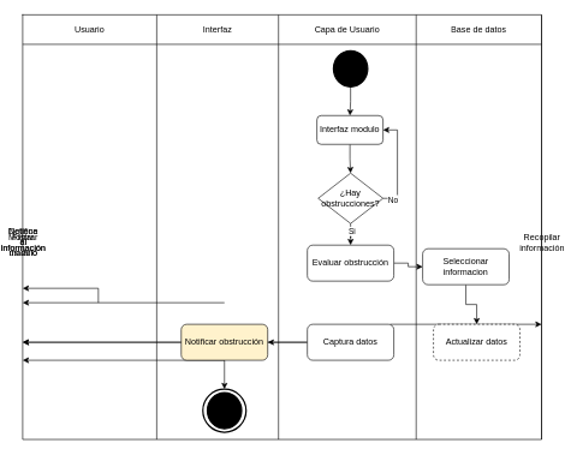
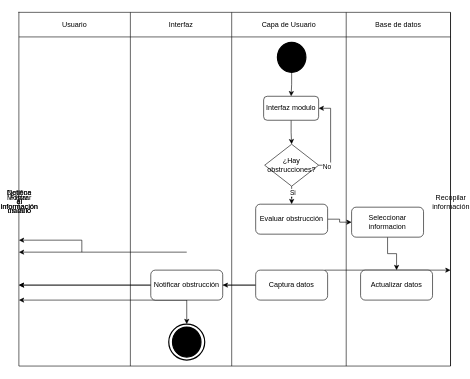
  <mxCell id="0" />
  <mxCell id="1" parent="0" />
  <mxCell id="2" value="" style="shape=table;startSize=0;container=1;collapsible=0;childLayout=tableLayout;" vertex="1" parent="1"><mxGeometry x="20" y="20" width="720" height="590" as="geometry" /></mxCell>
  <mxCell id="3" value="" style="shape=tableRow;horizontal=0;startSize=0;swimlaneHead=0;swimlaneBody=0;strokeColor=inherit;top=0;left=0;bottom=0;right=0;collapsible=0;dropTarget=0;fillColor=none;points=[[0,0.5],[1,0.5]];portConstraint=eastwest;" vertex="1" parent="2"><mxGeometry width="720" height="41" as="geometry" /></mxCell>
  <mxCell id="4" value="Usuario" style="shape=partialRectangle;html=1;whiteSpace=wrap;connectable=0;strokeColor=inherit;overflow=hidden;fillColor=none;top=0;left=0;bottom=0;right=0;pointerEvents=1;" vertex="1" parent="3"><mxGeometry width="186" height="41" as="geometry"><mxRectangle width="186" height="41" as="alternateBounds" /></mxGeometry></mxCell>
  <mxCell id="5" value="Interfaz" style="shape=partialRectangle;html=1;whiteSpace=wrap;connectable=0;strokeColor=inherit;overflow=hidden;fillColor=none;top=0;left=0;bottom=0;right=0;pointerEvents=1;" vertex="1" parent="3"><mxGeometry x="186" width="169" height="41" as="geometry"><mxRectangle width="169" height="41" as="alternateBounds" /></mxGeometry></mxCell>
  <mxCell id="6" value="Capa de Usuario" style="shape=partialRectangle;html=1;whiteSpace=wrap;connectable=0;strokeColor=inherit;overflow=hidden;fillColor=none;top=0;left=0;bottom=0;right=0;pointerEvents=1;" vertex="1" parent="3"><mxGeometry x="355" width="191" height="41" as="geometry"><mxRectangle width="191" height="41" as="alternateBounds" /></mxGeometry></mxCell>
  <mxCell id="7" value="Base de datos" style="shape=partialRectangle;html=1;whiteSpace=wrap;connectable=0;strokeColor=inherit;overflow=hidden;fillColor=none;top=0;left=0;bottom=0;right=0;pointerEvents=1;" vertex="1" parent="3"><mxGeometry x="546" width="174" height="41" as="geometry"><mxRectangle width="174" height="41" as="alternateBounds" /></mxGeometry></mxCell>
  <mxCell id="8" value="" style="shape=tableRow;horizontal=0;startSize=0;swimlaneHead=0;swimlaneBody=0;strokeColor=inherit;top=0;left=0;bottom=0;right=0;collapsible=0;dropTarget=0;fillColor=none;points=[[0,0.5],[1,0.5]];portConstraint=eastwest;" vertex="1" parent="2"><mxGeometry y="41" width="720" height="549" as="geometry" /></mxCell>
  <mxCell id="9" value="" style="shape=partialRectangle;html=1;whiteSpace=wrap;connectable=0;strokeColor=inherit;overflow=hidden;fillColor=none;top=0;left=0;bottom=0;right=0;pointerEvents=1;" vertex="1" parent="8"><mxGeometry width="186" height="549" as="geometry"><mxRectangle width="186" height="549" as="alternateBounds" /></mxGeometry></mxCell>
  <mxCell id="10" value="" style="shape=partialRectangle;html=1;whiteSpace=wrap;connectable=0;strokeColor=inherit;overflow=hidden;fillColor=none;top=0;left=0;bottom=0;right=0;pointerEvents=1;" vertex="1" parent="8"><mxGeometry x="186" width="169" height="549" as="geometry"><mxRectangle width="169" height="549" as="alternateBounds" /></mxGeometry></mxCell>
  <mxCell id="11" value="" style="shape=partialRectangle;html=1;whiteSpace=wrap;connectable=0;strokeColor=inherit;overflow=hidden;fillColor=none;top=0;left=0;bottom=0;right=0;pointerEvents=1;" vertex="1" parent="8"><mxGeometry x="355" width="191" height="549" as="geometry"><mxRectangle width="191" height="549" as="alternateBounds" /></mxGeometry></mxCell>
  <mxCell id="12" value="" style="shape=partialRectangle;html=1;whiteSpace=wrap;connectable=0;strokeColor=inherit;overflow=hidden;fillColor=none;top=0;left=0;bottom=0;right=0;pointerEvents=1;" vertex="1" parent="8"><mxGeometry x="546" width="174" height="549" as="geometry"><mxRectangle width="174" height="549" as="alternateBounds" /></mxGeometry></mxCell>
  <mxCell id="13" value="Recopilar información" style="rounded=1;whiteSpace=wrap;html=1;" vertex="1" parent="8"><mxGeometry x="720" height="549" as="geometry"><mxRectangle width="NaN" height="549" as="alternateBounds" /></mxGeometry></mxCell>
  <mxCell id="14" value="Mostrar información" style="rounded=1;whiteSpace=wrap;html=1;" vertex="1" parent="8"><mxGeometry height="549" as="geometry"><mxRectangle width="NaN" height="549" as="alternateBounds" /></mxGeometry></mxCell>
  <mxCell id="15" value="Filtrar Información" style="rounded=1;whiteSpace=wrap;html=1;" vertex="1" parent="8"><mxGeometry height="549" as="geometry"><mxRectangle width="NaN" height="549" as="alternateBounds" /></mxGeometry></mxCell>
  <mxCell id="16" value="" style="rhombus;whiteSpace=wrap;html=1;rounded=1;" vertex="1" parent="8"><mxGeometry height="549" as="geometry"><mxRectangle width="NaN" height="549" as="alternateBounds" /></mxGeometry></mxCell>
  <mxCell id="17" value="Detiene el modulo" style="rounded=1;whiteSpace=wrap;html=1;" vertex="1" parent="8"><mxGeometry height="549" as="geometry"><mxRectangle width="NaN" height="549" as="alternateBounds" /></mxGeometry></mxCell>
  <mxCell id="18" value="Notifica al usuario" style="rounded=1;whiteSpace=wrap;html=1;" vertex="1" parent="8"><mxGeometry height="549" as="geometry"><mxRectangle width="NaN" height="549" as="alternateBounds" /></mxGeometry></mxCell>
  <mxCell id="19" style="edgeStyle=orthogonalEdgeStyle;rounded=0;orthogonalLoop=1;jettySize=auto;html=1;exitX=0.5;exitY=1;exitDx=0;exitDy=0;entryX=0.5;entryY=0;entryDx=0;entryDy=0;" edge="1" parent="1" source="20" target="27"><mxGeometry relative="1" as="geometry" /></mxCell>
  <mxCell id="20" value="Interfaz modulo" style="rounded=1;whiteSpace=wrap;html=1;" vertex="1" parent="1"><mxGeometry x="428.25" y="160" width="91.75" height="40" as="geometry" /></mxCell>
  <mxCell id="21" value="" style="edgeStyle=orthogonalEdgeStyle;rounded=0;orthogonalLoop=1;jettySize=auto;html=1;" edge="1" parent="1" source="22" target="42"><mxGeometry relative="1" as="geometry" /></mxCell>
  <mxCell id="22" value="Evaluar obstrucción" style="rounded=1;whiteSpace=wrap;html=1;" vertex="1" parent="1"><mxGeometry x="415" y="340" width="120" height="50" as="geometry" /></mxCell>
  <mxCell id="23" style="edgeStyle=orthogonalEdgeStyle;rounded=0;orthogonalLoop=1;jettySize=auto;html=1;exitX=1;exitY=0.5;exitDx=0;exitDy=0;entryX=1;entryY=0.5;entryDx=0;entryDy=0;" edge="1" parent="1" source="27" target="20"><mxGeometry relative="1" as="geometry" /></mxCell>
  <mxCell id="24" value="No" style="edgeLabel;html=1;align=center;verticalAlign=middle;resizable=0;points=[];" vertex="1" connectable="0" parent="23"><mxGeometry x="-0.802" y="-1" relative="1" as="geometry"><mxPoint as="offset" /></mxGeometry></mxCell>
  <mxCell id="25" style="edgeStyle=orthogonalEdgeStyle;rounded=0;orthogonalLoop=1;jettySize=auto;html=1;exitX=0.5;exitY=1;exitDx=0;exitDy=0;" edge="1" parent="1" source="27" target="22"><mxGeometry relative="1" as="geometry" /></mxCell>
  <mxCell id="26" value="Si" style="edgeLabel;html=1;align=center;verticalAlign=middle;resizable=0;points=[];" vertex="1" connectable="0" parent="25"><mxGeometry x="-0.635" y="1" relative="1" as="geometry"><mxPoint y="1" as="offset" /></mxGeometry></mxCell>
  <mxCell id="27" value="¿Hay obstrucciones?" style="rhombus;whiteSpace=wrap;html=1;" vertex="1" parent="1"><mxGeometry x="430" y="240" width="90" height="70" as="geometry" /></mxCell>
  <mxCell id="28" value="" style="edgeStyle=orthogonalEdgeStyle;rounded=0;orthogonalLoop=1;jettySize=auto;html=1;" edge="1" parent="1" target="13"><mxGeometry relative="1" as="geometry"><mxPoint x="530" y="450" as="sourcePoint" /></mxGeometry></mxCell>
  <mxCell id="29" value="" style="edgeStyle=orthogonalEdgeStyle;rounded=0;orthogonalLoop=1;jettySize=auto;html=1;" edge="1" parent="1" target="14"><mxGeometry relative="1" as="geometry"><mxPoint x="300" y="420" as="sourcePoint" /></mxGeometry></mxCell>
  <mxCell id="30" value="" style="edgeStyle=orthogonalEdgeStyle;rounded=0;orthogonalLoop=1;jettySize=auto;html=1;" edge="1" parent="1" target="15"><mxGeometry relative="1" as="geometry"><mxPoint x="125" y="420" as="sourcePoint" /><Array as="points"><mxPoint x="125" y="400" /></Array></mxGeometry></mxCell>
  <mxCell id="31" value="" style="edgeStyle=orthogonalEdgeStyle;rounded=0;orthogonalLoop=1;jettySize=auto;html=1;" edge="1" parent="1" target="16"><mxGeometry relative="1" as="geometry"><mxPoint x="300" y="500" as="sourcePoint" /></mxGeometry></mxCell>
  <mxCell id="32" style="edgeStyle=orthogonalEdgeStyle;rounded=0;orthogonalLoop=1;jettySize=auto;html=1;exitX=0.5;exitY=1;exitDx=0;exitDy=0;exitPerimeter=0;entryX=0.5;entryY=0;entryDx=0;entryDy=0;" edge="1" parent="1" source="33" target="20"><mxGeometry relative="1" as="geometry" /></mxCell>
  <mxCell id="33" value="" style="strokeWidth=2;html=1;shape=mxgraph.flowchart.start_2;whiteSpace=wrap;fillColor=#000000;" vertex="1" parent="1"><mxGeometry x="451.25" y="70" width="47.5" height="50" as="geometry" /></mxCell>
  <mxCell id="34" value="" style="strokeWidth=2;html=1;shape=mxgraph.flowchart.start_2;whiteSpace=wrap;" vertex="1" parent="1"><mxGeometry x="270" y="540" width="60" height="60" as="geometry" /></mxCell>
  <mxCell id="35" value="" style="strokeWidth=2;html=1;shape=mxgraph.flowchart.start_2;whiteSpace=wrap;fillColor=#000000;" vertex="1" parent="1"><mxGeometry x="276.25" y="545" width="47.5" height="50" as="geometry" /></mxCell>
  <mxCell id="36" value="" style="edgeStyle=orthogonalEdgeStyle;rounded=0;orthogonalLoop=1;jettySize=auto;html=1;" edge="1" parent="1" source="38" target="17"><mxGeometry relative="1" as="geometry" /></mxCell>
  <mxCell id="37" value="" style="edgeStyle=orthogonalEdgeStyle;rounded=0;orthogonalLoop=1;jettySize=auto;html=1;" edge="1" parent="1" source="38" target="40"><mxGeometry relative="1" as="geometry" /></mxCell>
  <mxCell id="38" value="Captura datos" style="rounded=1;whiteSpace=wrap;html=1;" vertex="1" parent="1"><mxGeometry x="415" y="450" width="120" height="50" as="geometry" /></mxCell>
  <mxCell id="39" value="" style="edgeStyle=orthogonalEdgeStyle;rounded=0;orthogonalLoop=1;jettySize=auto;html=1;" edge="1" parent="1" source="40" target="18"><mxGeometry relative="1" as="geometry" /></mxCell>
- <mxCell id="40" value="Notificar obstrucción" style="rounded=1;whiteSpace=wrap;html=1;fillColor=#fff2cc;" vertex="1" parent="1"><mxGeometry x="240" y="450" width="120" height="50" as="geometry" /></mxCell>
+ <mxCell id="40" value="Notificar obstrucción" style="rounded=1;whiteSpace=wrap;html=1;" vertex="1" parent="1"><mxGeometry x="240" y="450" width="120" height="50" as="geometry" /></mxCell>
  <mxCell id="41" style="edgeStyle=orthogonalEdgeStyle;rounded=0;orthogonalLoop=1;jettySize=auto;html=1;exitX=0.5;exitY=1;exitDx=0;exitDy=0;" edge="1" parent="1" source="42" target="44"><mxGeometry relative="1" as="geometry"><mxPoint x="650" y="427.5" as="targetPoint" /></mxGeometry></mxCell>
  <mxCell id="42" value="Seleccionar informacion" style="rounded=1;whiteSpace=wrap;html=1;" vertex="1" parent="1"><mxGeometry x="575" y="345" width="120" height="50" as="geometry" /></mxCell>
  <mxCell id="43" style="edgeStyle=orthogonalEdgeStyle;rounded=0;orthogonalLoop=1;jettySize=auto;html=1;exitX=0.5;exitY=1;exitDx=0;exitDy=0;entryX=0.5;entryY=0;entryDx=0;entryDy=0;entryPerimeter=0;" edge="1" parent="1" source="40" target="34"><mxGeometry relative="1" as="geometry" /></mxCell>
- <mxCell id="44" value="Actualizar datos" style="rounded=1;whiteSpace=wrap;html=1;dashed=1;" vertex="1" parent="1"><mxGeometry x="590" y="450" width="120" height="50" as="geometry" /></mxCell>
+ <mxCell id="44" value="Actualizar datos" style="rounded=1;whiteSpace=wrap;html=1;" vertex="1" parent="1"><mxGeometry x="590" y="450" width="120" height="50" as="geometry" /></mxCell>
